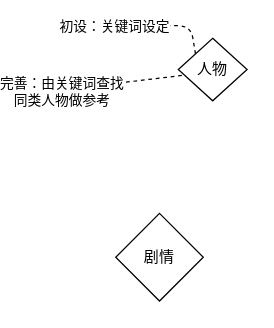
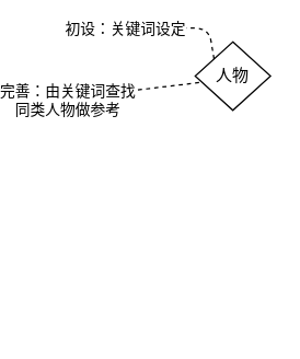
  <mxCell id="0" />
  <mxCell id="1" parent="0" />
  <mxCell id="2" value="人物" style="rhombus;whiteSpace=wrap;html=1;" vertex="1" parent="1"><mxGeometry x="120" y="30" width="55" height="50" as="geometry" /></mxCell>
  <mxCell id="3" value="" style="endArrow=none;dashed=1;html=1;exitX=0;exitY=0;exitDx=0;exitDy=0;" edge="1" parent="1" source="2"><mxGeometry width="50" height="50" relative="1" as="geometry"><mxPoint x="240" y="140" as="sourcePoint" /><mxPoint x="60" y="20" as="targetPoint" /><Array as="points"><mxPoint x="130" y="20" /></Array></mxGeometry></mxCell>
  <mxCell id="4" value="初设：关键词设定" style="edgeLabel;html=1;align=center;verticalAlign=middle;resizable=0;points=[];" vertex="1" connectable="0" parent="3"><mxGeometry x="0.808" relative="1" as="geometry"><mxPoint as="offset" /></mxGeometry></mxCell>
  <mxCell id="5" value="" style="endArrow=none;dashed=1;html=1;exitX=0.052;exitY=0.595;exitDx=0;exitDy=0;exitPerimeter=0;" edge="1" parent="1" source="2"><mxGeometry width="50" height="50" relative="1" as="geometry"><mxPoint x="240" y="140" as="sourcePoint" /><mxPoint x="20" y="72" as="targetPoint" /></mxGeometry></mxCell>
  <mxCell id="6" value="完善：由关键词查找&lt;br&gt;同类人物做参考" style="edgeLabel;html=1;align=center;verticalAlign=middle;resizable=0;points=[];" vertex="1" connectable="0" parent="5"><mxGeometry x="0.871" y="1" relative="1" as="geometry"><mxPoint as="offset" /></mxGeometry></mxCell>
- <mxCell id="7" value="剧情" style="rhombus;whiteSpace=wrap;html=1;" vertex="1" parent="1"><mxGeometry x="70" y="170" width="70" height="70" as="geometry" /></mxCell>
